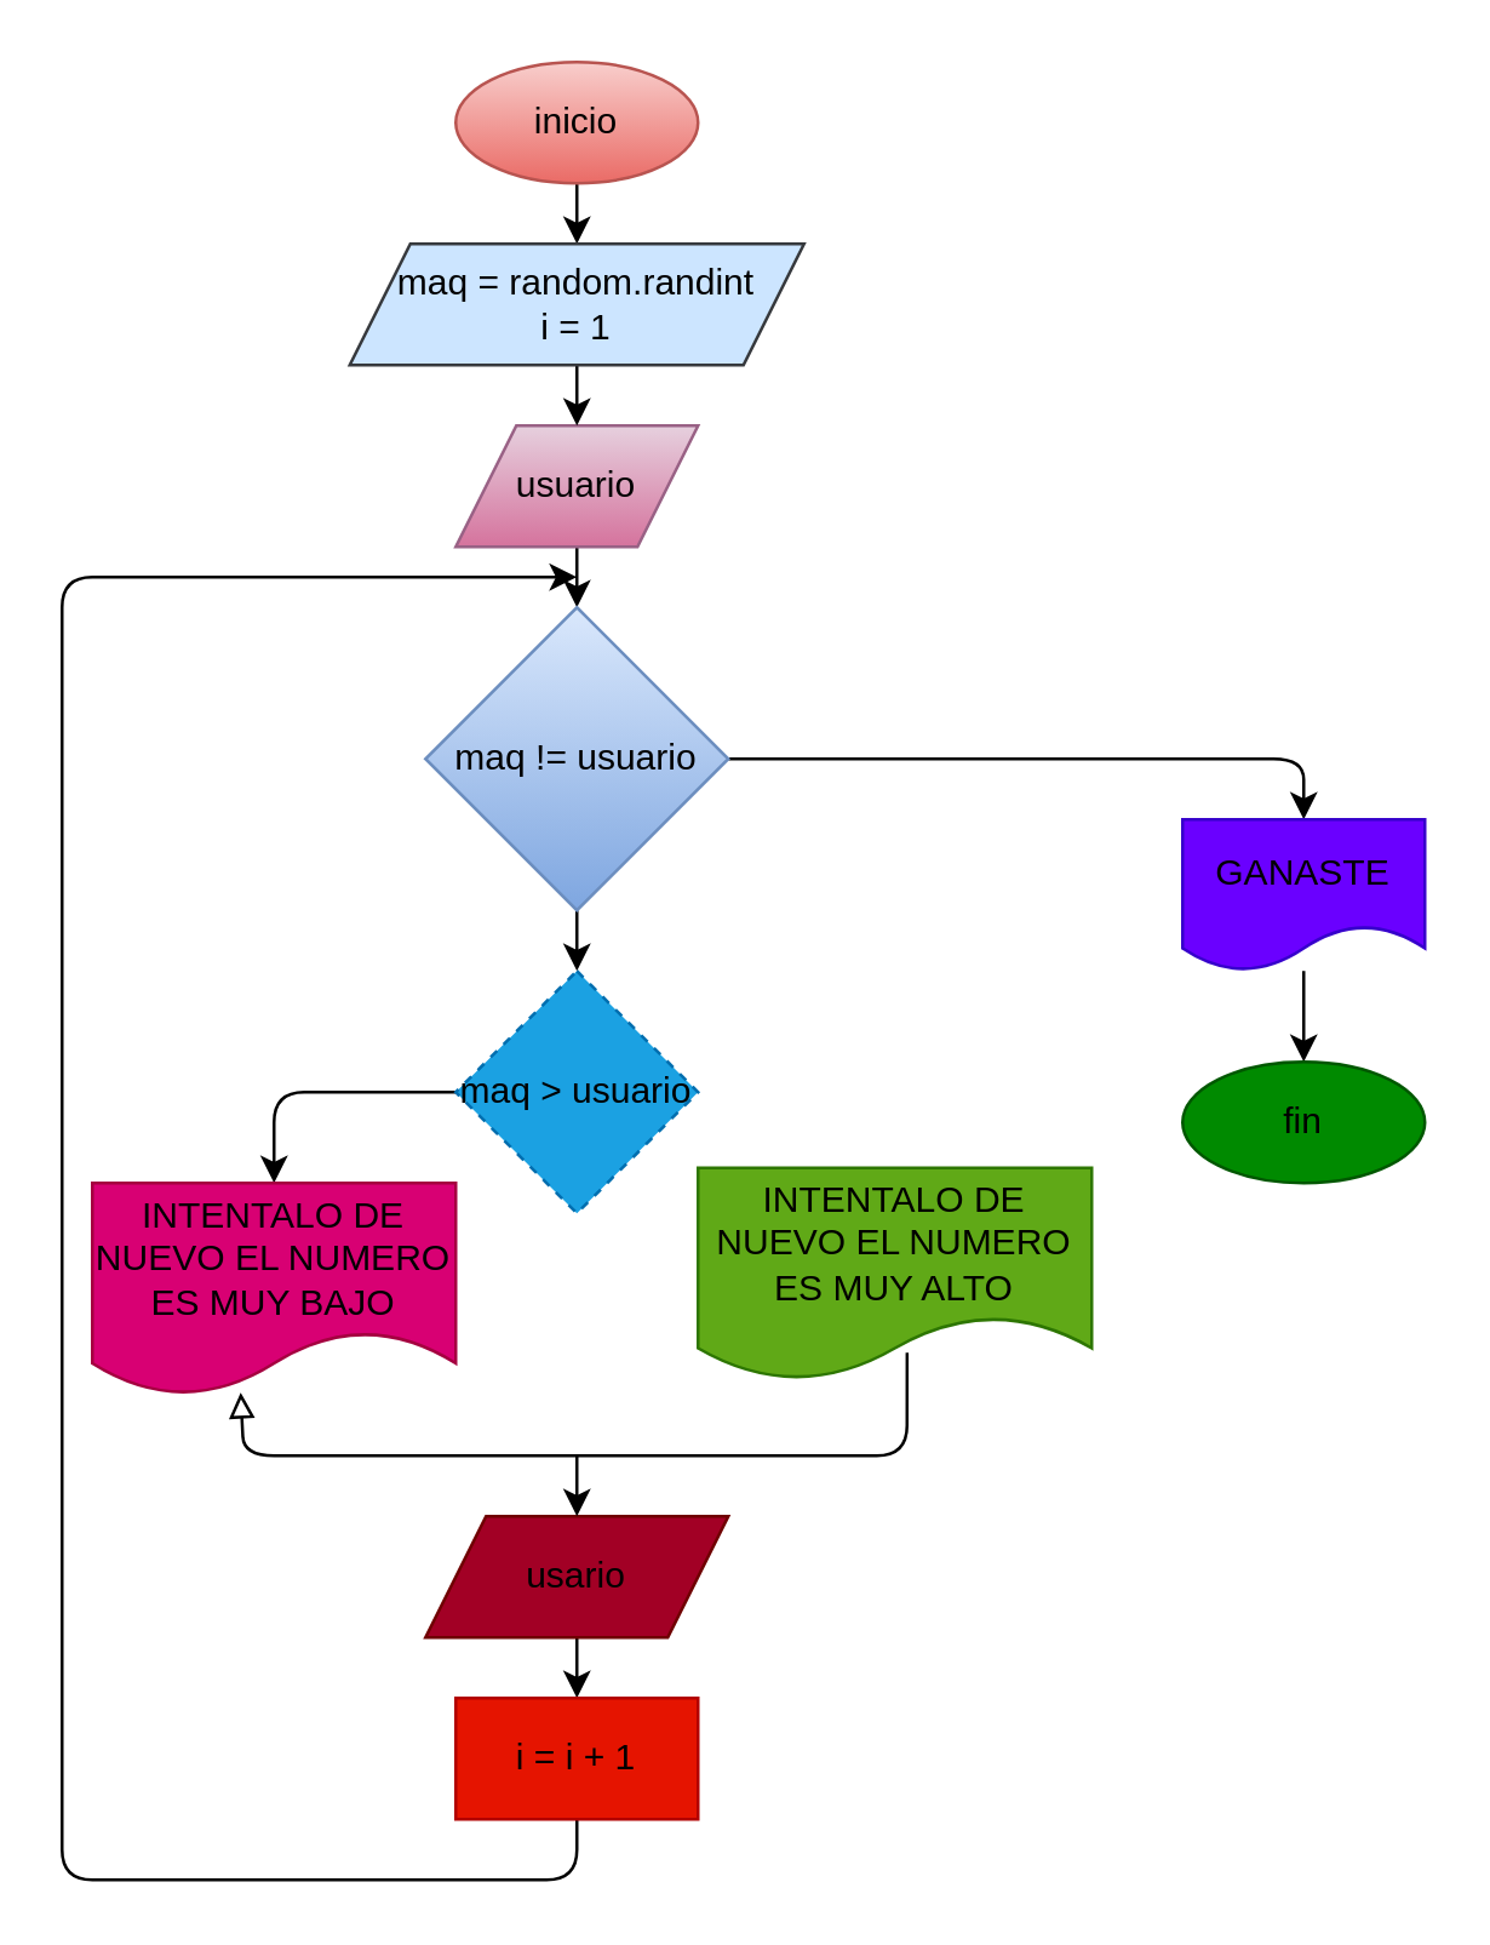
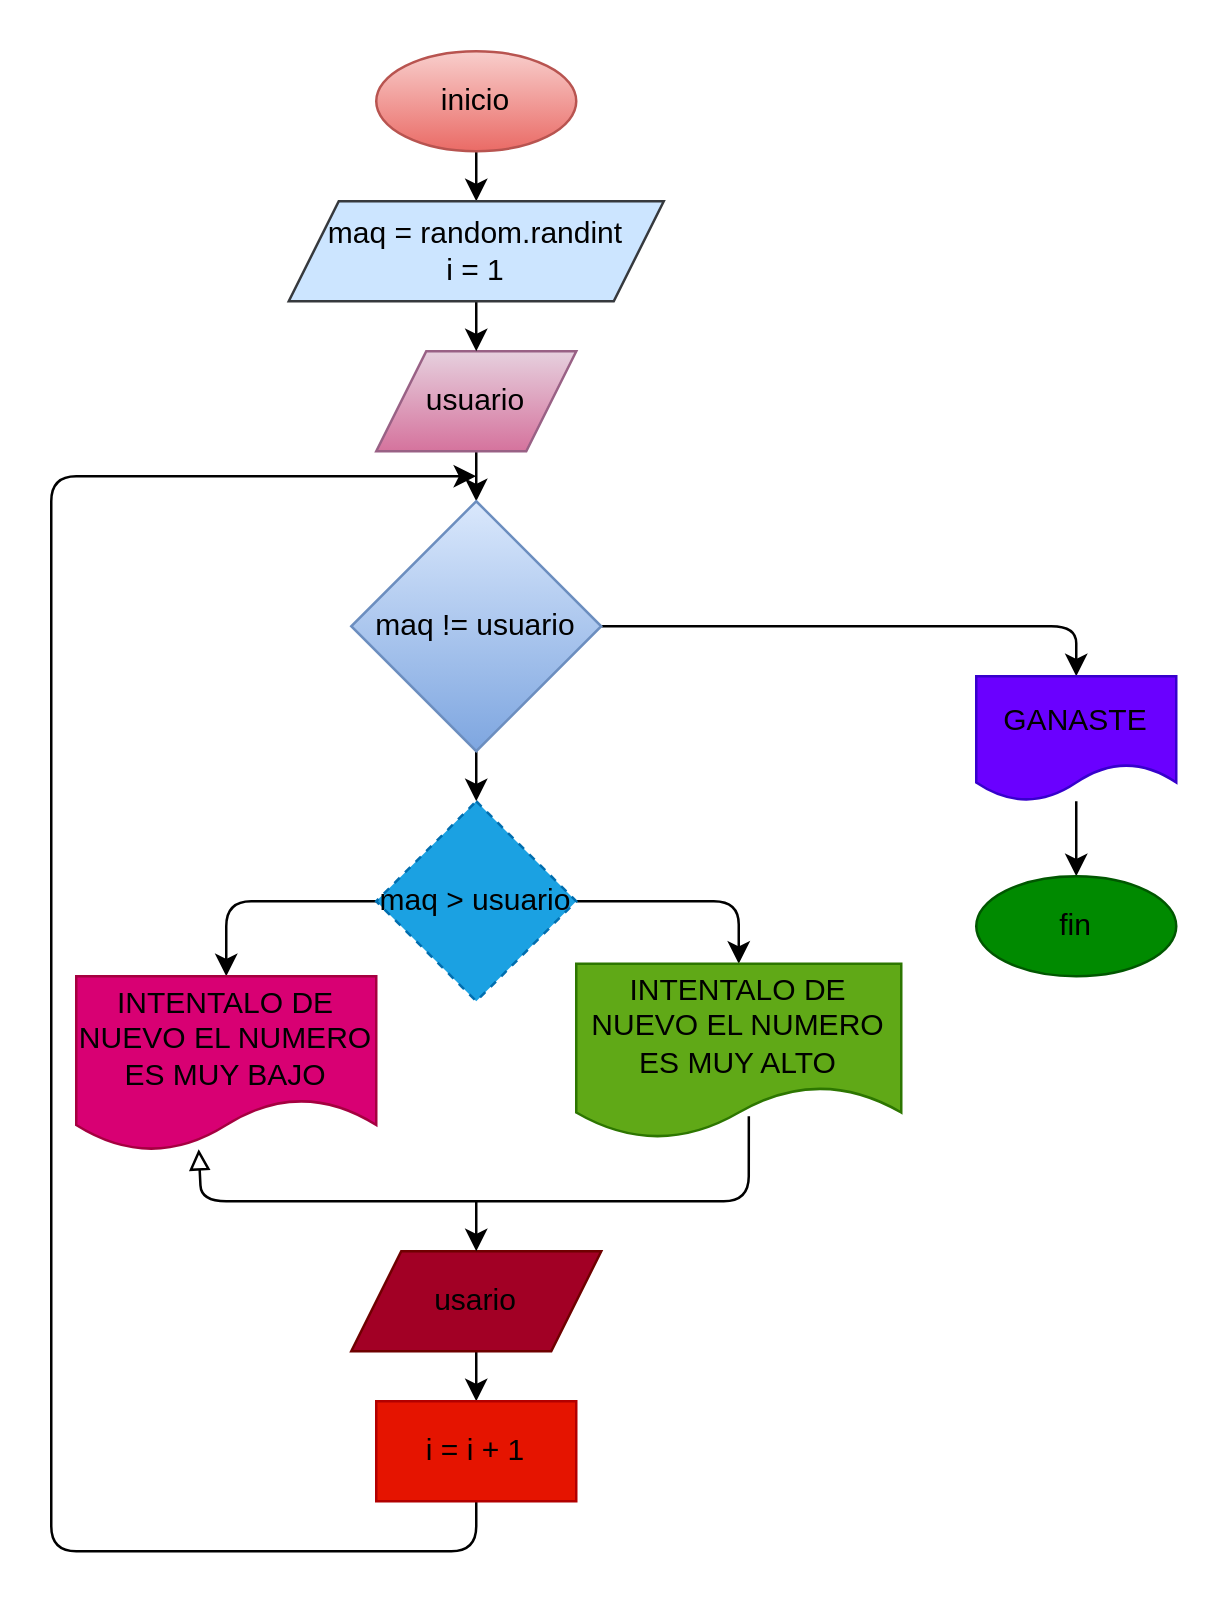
  <mxCell id="0" />
  <mxCell id="1" parent="0" />
  <mxCell id="2" value="" style="edgeStyle=none;html=1;fontColor=#000000;" edge="1" parent="1" source="3" target="10"><mxGeometry relative="1" as="geometry" /></mxCell>
  <mxCell id="3" value="&lt;font color=&quot;#000000&quot;&gt;inicio&lt;/font&gt;" style="ellipse;whiteSpace=wrap;html=1;fillColor=#f8cecc;gradientColor=#ea6b66;strokeColor=#b85450;" vertex="1" parent="1"><mxGeometry x="150" y="20" width="80" height="40" as="geometry" /></mxCell>
  <mxCell id="4" value="" style="edgeStyle=none;html=1;fontColor=#000000;" edge="1" parent="1" source="5" target="8"><mxGeometry relative="1" as="geometry" /></mxCell>
  <mxCell id="5" value="&lt;font color=&quot;#000000&quot;&gt;usuario&lt;br&gt;&lt;/font&gt;" style="shape=parallelogram;perimeter=parallelogramPerimeter;whiteSpace=wrap;html=1;fixedSize=1;fillColor=#e6d0de;gradientColor=#d5739d;strokeColor=#996185;" vertex="1" parent="1"><mxGeometry x="150" y="140" width="80" height="40" as="geometry" /></mxCell>
  <mxCell id="6" value="" style="edgeStyle=none;html=1;fontColor=#000000;entryX=0.5;entryY=0;entryDx=0;entryDy=0;" edge="1" parent="1" source="8" target="13"><mxGeometry relative="1" as="geometry"><mxPoint x="190" y="320" as="targetPoint" /></mxGeometry></mxCell>
  <mxCell id="7" style="edgeStyle=none;html=1;exitX=1;exitY=0.5;exitDx=0;exitDy=0;entryX=0.5;entryY=0;entryDx=0;entryDy=0;fontColor=#000000;endArrow=classic;endFill=1;" edge="1" parent="1" source="8" target="18"><mxGeometry relative="1" as="geometry"><Array as="points"><mxPoint x="430" y="250" /></Array></mxGeometry></mxCell>
  <mxCell id="8" value="&lt;font color=&quot;#000000&quot;&gt;maq != usuario&lt;/font&gt;" style="rhombus;whiteSpace=wrap;html=1;fillColor=#dae8fc;gradientColor=#7ea6e0;strokeColor=#6c8ebf;" vertex="1" parent="1"><mxGeometry x="140" y="200" width="100" height="100" as="geometry" /></mxCell>
  <mxCell id="9" style="edgeStyle=none;html=1;exitX=0.5;exitY=1;exitDx=0;exitDy=0;entryX=0.5;entryY=0;entryDx=0;entryDy=0;fontColor=#000000;" edge="1" parent="1" source="10" target="5"><mxGeometry relative="1" as="geometry" /></mxCell>
  <mxCell id="10" value="&lt;font color=&quot;#000000&quot;&gt;maq = random.randint&lt;br&gt;i = 1&lt;br&gt;&lt;/font&gt;" style="shape=parallelogram;perimeter=parallelogramPerimeter;whiteSpace=wrap;html=1;fixedSize=1;fillColor=#cce5ff;strokeColor=#36393d;" vertex="1" parent="1"><mxGeometry x="115" y="80" width="150" height="40" as="geometry" /></mxCell>
+ <mxCell id="11" style="edgeStyle=none;html=1;exitX=1;exitY=0.5;exitDx=0;exitDy=0;entryX=0.5;entryY=0;entryDx=0;entryDy=0;fontColor=#000000;" edge="1" parent="1" source="13" target="15"><mxGeometry relative="1" as="geometry"><Array as="points"><mxPoint x="295" y="360" /></Array></mxGeometry></mxCell>
  <mxCell id="12" style="edgeStyle=none;html=1;exitX=0;exitY=0.5;exitDx=0;exitDy=0;entryX=0.5;entryY=0;entryDx=0;entryDy=0;fontColor=#000000;" edge="1" parent="1" source="13" target="16"><mxGeometry relative="1" as="geometry"><Array as="points"><mxPoint x="90" y="360" /></Array></mxGeometry></mxCell>
  <mxCell id="13" value="&lt;font color=&quot;#000000&quot;&gt;maq &amp;gt; usuario&lt;/font&gt;" style="rhombus;whiteSpace=wrap;html=1;fontColor=#ffffff;fillColor=#1ba1e2;strokeColor=#006EAF;dashed=1;" vertex="1" parent="1"><mxGeometry x="150" y="320" width="80" height="80" as="geometry" /></mxCell>
  <mxCell id="14" style="edgeStyle=none;html=1;fontColor=#000000;entryX=0.408;entryY=0.988;entryDx=0;entryDy=0;entryPerimeter=0;exitX=0.531;exitY=0.871;exitDx=0;exitDy=0;exitPerimeter=0;endArrow=block;endFill=0;" edge="1" parent="1" source="15" target="16"><mxGeometry relative="1" as="geometry"><mxPoint x="60" y="470" as="targetPoint" /><mxPoint x="310" y="450" as="sourcePoint" /><Array as="points"><mxPoint x="299" y="480" /><mxPoint x="80" y="480" /></Array></mxGeometry></mxCell>
  <mxCell id="15" value="&lt;font color=&quot;#000000&quot;&gt;INTENTALO DE NUEVO EL NUMERO ES MUY ALTO&lt;/font&gt;" style="shape=document;whiteSpace=wrap;html=1;boundedLbl=1;fontColor=#ffffff;fillColor=#60a917;strokeColor=#2D7600;" vertex="1" parent="1"><mxGeometry x="230" y="385" width="130" height="70" as="geometry" /></mxCell>
  <mxCell id="16" value="&lt;font color=&quot;#000000&quot;&gt;INTENTALO DE NUEVO EL NUMERO ES MUY BAJO&lt;/font&gt;" style="shape=document;whiteSpace=wrap;html=1;boundedLbl=1;fontColor=#ffffff;fillColor=#d80073;strokeColor=#A50040;" vertex="1" parent="1"><mxGeometry x="30" y="390" width="120" height="70" as="geometry" /></mxCell>
  <mxCell id="17" value="" style="edgeStyle=none;html=1;fontColor=#000000;endArrow=classic;endFill=1;" edge="1" parent="1" source="18" target="19"><mxGeometry relative="1" as="geometry" /></mxCell>
  <mxCell id="18" value="&lt;font color=&quot;#000000&quot;&gt;GANASTE&lt;/font&gt;" style="shape=document;whiteSpace=wrap;html=1;boundedLbl=1;fontColor=#ffffff;fillColor=#6a00ff;strokeColor=#3700CC;" vertex="1" parent="1"><mxGeometry x="390" y="270" width="80" height="50" as="geometry" /></mxCell>
  <mxCell id="19" value="&lt;font color=&quot;#000000&quot;&gt;fin&lt;/font&gt;" style="ellipse;whiteSpace=wrap;html=1;fontColor=#ffffff;fillColor=#008a00;strokeColor=#005700;" vertex="1" parent="1"><mxGeometry x="390" y="350" width="80" height="40" as="geometry" /></mxCell>
  <mxCell id="20" value="" style="edgeStyle=none;html=1;fontColor=#000000;endArrow=classic;endFill=1;" edge="1" parent="1" source="21" target="23"><mxGeometry relative="1" as="geometry" /></mxCell>
  <mxCell id="21" value="&lt;font color=&quot;#000000&quot;&gt;usario&lt;/font&gt;" style="shape=parallelogram;perimeter=parallelogramPerimeter;whiteSpace=wrap;html=1;fixedSize=1;fontColor=#ffffff;fillColor=#a20025;strokeColor=#6F0000;" vertex="1" parent="1"><mxGeometry x="140" y="500" width="100" height="40" as="geometry" /></mxCell>
  <mxCell id="22" style="edgeStyle=none;html=1;fontColor=#000000;endArrow=classic;endFill=1;" edge="1" parent="1" source="23"><mxGeometry relative="1" as="geometry"><mxPoint x="190" y="190" as="targetPoint" /><Array as="points"><mxPoint x="190" y="620" /><mxPoint x="20" y="620" /><mxPoint x="20" y="190" /></Array></mxGeometry></mxCell>
  <mxCell id="23" value="&lt;font color=&quot;#000000&quot;&gt;i = i + 1&lt;/font&gt;" style="rounded=0;whiteSpace=wrap;html=1;fontColor=#ffffff;fillColor=#e51400;strokeColor=#B20000;" vertex="1" parent="1"><mxGeometry x="150" y="560" width="80" height="40" as="geometry" /></mxCell>
  <mxCell id="24" value="" style="endArrow=classic;html=1;fontColor=#000000;entryX=0.5;entryY=0;entryDx=0;entryDy=0;" edge="1" parent="1" target="21"><mxGeometry width="50" height="50" relative="1" as="geometry"><mxPoint x="190" y="480" as="sourcePoint" /><mxPoint x="310" y="410" as="targetPoint" /></mxGeometry></mxCell>
